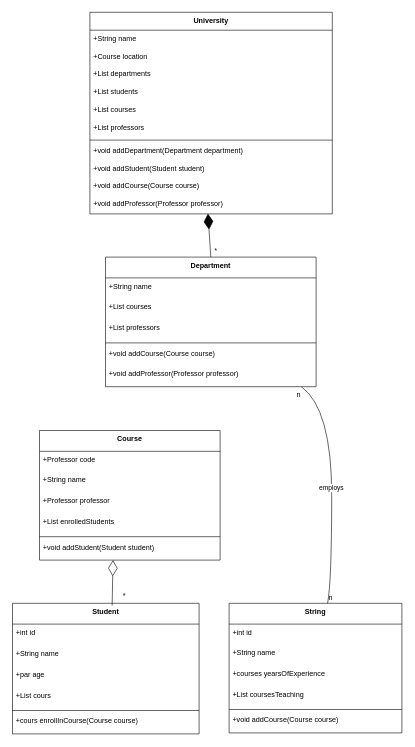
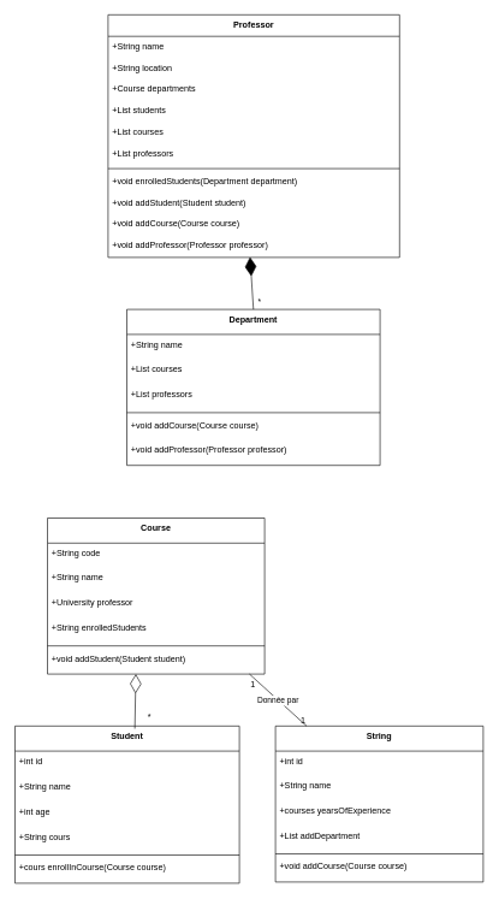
  <mxCell id="0" />
  <mxCell id="1" parent="0" />
- <mxCell id="2" value="University" style="swimlane;fontStyle=1;align=center;verticalAlign=top;childLayout=stackLayout;horizontal=1;startSize=29.818;horizontalStack=0;resizeParent=1;resizeParentMax=0;resizeLast=0;collapsible=0;marginBottom=0;" parent="1" vertex="1"><mxGeometry x="149" y="20" width="404" height="336" as="geometry" /></mxCell>
+ <mxCell id="2" value="Professor" style="swimlane;fontStyle=1;align=center;verticalAlign=top;childLayout=stackLayout;horizontal=1;startSize=29.818;horizontalStack=0;resizeParent=1;resizeParentMax=0;resizeLast=0;collapsible=0;marginBottom=0;" parent="1" vertex="1"><mxGeometry x="149" y="20" width="404" height="336" as="geometry" /></mxCell>
  <mxCell id="3" value="+String name" style="text;strokeColor=none;fillColor=none;align=left;verticalAlign=top;spacingLeft=4;spacingRight=4;overflow=hidden;rotatable=0;points=[[0,0.5],[1,0.5]];portConstraint=eastwest;" parent="2" vertex="1"><mxGeometry y="30" width="404" height="30" as="geometry" /></mxCell>
- <mxCell id="4" value="+Course location" style="text;strokeColor=none;fillColor=none;align=left;verticalAlign=top;spacingLeft=4;spacingRight=4;overflow=hidden;rotatable=0;points=[[0,0.5],[1,0.5]];portConstraint=eastwest;" parent="2" vertex="1"><mxGeometry y="60" width="404" height="30" as="geometry" /></mxCell>
- <mxCell id="5" value="+List departments" style="text;strokeColor=none;fillColor=none;align=left;verticalAlign=top;spacingLeft=4;spacingRight=4;overflow=hidden;rotatable=0;points=[[0,0.5],[1,0.5]];portConstraint=eastwest;" parent="2" vertex="1"><mxGeometry y="89" width="404" height="30" as="geometry" /></mxCell>
+ <mxCell id="4" value="+String location" style="text;strokeColor=none;fillColor=none;align=left;verticalAlign=top;spacingLeft=4;spacingRight=4;overflow=hidden;rotatable=0;points=[[0,0.5],[1,0.5]];portConstraint=eastwest;" parent="2" vertex="1"><mxGeometry y="60" width="404" height="30" as="geometry" /></mxCell>
+ <mxCell id="5" value="+Course departments" style="text;strokeColor=none;fillColor=none;align=left;verticalAlign=top;spacingLeft=4;spacingRight=4;overflow=hidden;rotatable=0;points=[[0,0.5],[1,0.5]];portConstraint=eastwest;" parent="2" vertex="1"><mxGeometry y="89" width="404" height="30" as="geometry" /></mxCell>
  <mxCell id="6" value="+List students" style="text;strokeColor=none;fillColor=none;align=left;verticalAlign=top;spacingLeft=4;spacingRight=4;overflow=hidden;rotatable=0;points=[[0,0.5],[1,0.5]];portConstraint=eastwest;" parent="2" vertex="1"><mxGeometry y="119" width="404" height="30" as="geometry" /></mxCell>
  <mxCell id="7" value="+List courses" style="text;strokeColor=none;fillColor=none;align=left;verticalAlign=top;spacingLeft=4;spacingRight=4;overflow=hidden;rotatable=0;points=[[0,0.5],[1,0.5]];portConstraint=eastwest;" parent="2" vertex="1"><mxGeometry y="149" width="404" height="30" as="geometry" /></mxCell>
  <mxCell id="8" value="+List professors" style="text;strokeColor=none;fillColor=none;align=left;verticalAlign=top;spacingLeft=4;spacingRight=4;overflow=hidden;rotatable=0;points=[[0,0.5],[1,0.5]];portConstraint=eastwest;" parent="2" vertex="1"><mxGeometry y="179" width="404" height="30" as="geometry" /></mxCell>
  <mxCell id="9" style="line;strokeWidth=1;fillColor=none;align=left;verticalAlign=middle;spacingTop=-1;spacingLeft=3;spacingRight=3;rotatable=0;labelPosition=right;points=[];portConstraint=eastwest;strokeColor=inherit;" parent="2" vertex="1"><mxGeometry y="209" width="404" height="8" as="geometry" /></mxCell>
- <mxCell id="10" value="+void addDepartment(Department department)" style="text;strokeColor=none;fillColor=none;align=left;verticalAlign=top;spacingLeft=4;spacingRight=4;overflow=hidden;rotatable=0;points=[[0,0.5],[1,0.5]];portConstraint=eastwest;" parent="2" vertex="1"><mxGeometry y="217" width="404" height="30" as="geometry" /></mxCell>
+ <mxCell id="10" value="+void enrolledStudents(Department department)" style="text;strokeColor=none;fillColor=none;align=left;verticalAlign=top;spacingLeft=4;spacingRight=4;overflow=hidden;rotatable=0;points=[[0,0.5],[1,0.5]];portConstraint=eastwest;" parent="2" vertex="1"><mxGeometry y="217" width="404" height="30" as="geometry" /></mxCell>
  <mxCell id="11" value="+void addStudent(Student student)" style="text;strokeColor=none;fillColor=none;align=left;verticalAlign=top;spacingLeft=4;spacingRight=4;overflow=hidden;rotatable=0;points=[[0,0.5],[1,0.5]];portConstraint=eastwest;" parent="2" vertex="1"><mxGeometry y="247" width="404" height="30" as="geometry" /></mxCell>
  <mxCell id="12" value="+void addCourse(Course course)" style="text;strokeColor=none;fillColor=none;align=left;verticalAlign=top;spacingLeft=4;spacingRight=4;overflow=hidden;rotatable=0;points=[[0,0.5],[1,0.5]];portConstraint=eastwest;" parent="2" vertex="1"><mxGeometry y="276" width="404" height="30" as="geometry" /></mxCell>
  <mxCell id="13" value="+void addProfessor(Professor professor)" style="text;strokeColor=none;fillColor=none;align=left;verticalAlign=top;spacingLeft=4;spacingRight=4;overflow=hidden;rotatable=0;points=[[0,0.5],[1,0.5]];portConstraint=eastwest;" parent="2" vertex="1"><mxGeometry y="306" width="404" height="30" as="geometry" /></mxCell>
  <mxCell id="14" value="Department" style="swimlane;fontStyle=1;align=center;verticalAlign=top;childLayout=stackLayout;horizontal=1;startSize=34.667;horizontalStack=0;resizeParent=1;resizeParentMax=0;resizeLast=0;collapsible=0;marginBottom=0;" parent="1" vertex="1"><mxGeometry x="175" y="428" width="351" height="216" as="geometry" /></mxCell>
  <mxCell id="15" value="+String name" style="text;strokeColor=none;fillColor=none;align=left;verticalAlign=top;spacingLeft=4;spacingRight=4;overflow=hidden;rotatable=0;points=[[0,0.5],[1,0.5]];portConstraint=eastwest;" parent="14" vertex="1"><mxGeometry y="35" width="351" height="35" as="geometry" /></mxCell>
  <mxCell id="16" value="+List courses" style="text;strokeColor=none;fillColor=none;align=left;verticalAlign=top;spacingLeft=4;spacingRight=4;overflow=hidden;rotatable=0;points=[[0,0.5],[1,0.5]];portConstraint=eastwest;" parent="14" vertex="1"><mxGeometry y="69" width="351" height="35" as="geometry" /></mxCell>
  <mxCell id="17" value="+List professors" style="text;strokeColor=none;fillColor=none;align=left;verticalAlign=top;spacingLeft=4;spacingRight=4;overflow=hidden;rotatable=0;points=[[0,0.5],[1,0.5]];portConstraint=eastwest;" parent="14" vertex="1"><mxGeometry y="104" width="351" height="35" as="geometry" /></mxCell>
  <mxCell id="18" style="line;strokeWidth=1;fillColor=none;align=left;verticalAlign=middle;spacingTop=-1;spacingLeft=3;spacingRight=3;rotatable=0;labelPosition=right;points=[];portConstraint=eastwest;strokeColor=inherit;" parent="14" vertex="1"><mxGeometry y="139" width="351" height="8" as="geometry" /></mxCell>
  <mxCell id="19" value="+void addCourse(Course course)" style="text;strokeColor=none;fillColor=none;align=left;verticalAlign=top;spacingLeft=4;spacingRight=4;overflow=hidden;rotatable=0;points=[[0,0.5],[1,0.5]];portConstraint=eastwest;" parent="14" vertex="1"><mxGeometry y="147" width="351" height="35" as="geometry" /></mxCell>
  <mxCell id="20" value="+void addProfessor(Professor professor)" style="text;strokeColor=none;fillColor=none;align=left;verticalAlign=top;spacingLeft=4;spacingRight=4;overflow=hidden;rotatable=0;points=[[0,0.5],[1,0.5]];portConstraint=eastwest;" parent="14" vertex="1"><mxGeometry y="181" width="351" height="35" as="geometry" /></mxCell>
  <mxCell id="21" value="Student" style="swimlane;fontStyle=1;align=center;verticalAlign=top;childLayout=stackLayout;horizontal=1;startSize=34.667;horizontalStack=0;resizeParent=1;resizeParentMax=0;resizeLast=0;collapsible=0;marginBottom=0;" parent="1" vertex="1"><mxGeometry x="20" y="1005" width="311" height="217.667" as="geometry" /></mxCell>
  <mxCell id="22" value="+int id" style="text;strokeColor=none;fillColor=none;align=left;verticalAlign=top;spacingLeft=4;spacingRight=4;overflow=hidden;rotatable=0;points=[[0,0.5],[1,0.5]];portConstraint=eastwest;" parent="21" vertex="1"><mxGeometry y="34.667" width="311" height="35" as="geometry" /></mxCell>
  <mxCell id="23" value="+String name" style="text;strokeColor=none;fillColor=none;align=left;verticalAlign=top;spacingLeft=4;spacingRight=4;overflow=hidden;rotatable=0;points=[[0,0.5],[1,0.5]];portConstraint=eastwest;" parent="21" vertex="1"><mxGeometry y="69.667" width="311" height="35" as="geometry" /></mxCell>
- <mxCell id="24" value="+par age" style="text;strokeColor=none;fillColor=none;align=left;verticalAlign=top;spacingLeft=4;spacingRight=4;overflow=hidden;rotatable=0;points=[[0,0.5],[1,0.5]];portConstraint=eastwest;" parent="21" vertex="1"><mxGeometry y="104.667" width="311" height="35" as="geometry" /></mxCell>
- <mxCell id="25" value="+List cours" style="text;strokeColor=none;fillColor=none;align=left;verticalAlign=top;spacingLeft=4;spacingRight=4;overflow=hidden;rotatable=0;points=[[0,0.5],[1,0.5]];portConstraint=eastwest;" parent="21" vertex="1"><mxGeometry y="139.667" width="311" height="35" as="geometry" /></mxCell>
+ <mxCell id="24" value="+int age" style="text;strokeColor=none;fillColor=none;align=left;verticalAlign=top;spacingLeft=4;spacingRight=4;overflow=hidden;rotatable=0;points=[[0,0.5],[1,0.5]];portConstraint=eastwest;" parent="21" vertex="1"><mxGeometry y="104.667" width="311" height="35" as="geometry" /></mxCell>
+ <mxCell id="25" value="+String cours" style="text;strokeColor=none;fillColor=none;align=left;verticalAlign=top;spacingLeft=4;spacingRight=4;overflow=hidden;rotatable=0;points=[[0,0.5],[1,0.5]];portConstraint=eastwest;" parent="21" vertex="1"><mxGeometry y="139.667" width="311" height="35" as="geometry" /></mxCell>
  <mxCell id="26" style="line;strokeWidth=1;fillColor=none;align=left;verticalAlign=middle;spacingTop=-1;spacingLeft=3;spacingRight=3;rotatable=0;labelPosition=right;points=[];portConstraint=eastwest;strokeColor=inherit;" parent="21" vertex="1"><mxGeometry y="174.667" width="311" height="8" as="geometry" /></mxCell>
  <mxCell id="27" value="+cours enrollInCourse(Course course)" style="text;strokeColor=none;fillColor=none;align=left;verticalAlign=top;spacingLeft=4;spacingRight=4;overflow=hidden;rotatable=0;points=[[0,0.5],[1,0.5]];portConstraint=eastwest;" parent="21" vertex="1"><mxGeometry y="182.667" width="311" height="35" as="geometry" /></mxCell>
  <mxCell id="28" value="Course" style="swimlane;fontStyle=1;align=center;verticalAlign=top;childLayout=stackLayout;horizontal=1;startSize=34.667;horizontalStack=0;resizeParent=1;resizeParentMax=0;resizeLast=0;collapsible=0;marginBottom=0;" parent="1" vertex="1"><mxGeometry x="65" y="717" width="301" height="216" as="geometry" /></mxCell>
- <mxCell id="29" value="+Professor code" style="text;strokeColor=none;fillColor=none;align=left;verticalAlign=top;spacingLeft=4;spacingRight=4;overflow=hidden;rotatable=0;points=[[0,0.5],[1,0.5]];portConstraint=eastwest;" parent="28" vertex="1"><mxGeometry y="35" width="301" height="35" as="geometry" /></mxCell>
+ <mxCell id="29" value="+String code" style="text;strokeColor=none;fillColor=none;align=left;verticalAlign=top;spacingLeft=4;spacingRight=4;overflow=hidden;rotatable=0;points=[[0,0.5],[1,0.5]];portConstraint=eastwest;" parent="28" vertex="1"><mxGeometry y="35" width="301" height="35" as="geometry" /></mxCell>
  <mxCell id="30" value="+String name" style="text;strokeColor=none;fillColor=none;align=left;verticalAlign=top;spacingLeft=4;spacingRight=4;overflow=hidden;rotatable=0;points=[[0,0.5],[1,0.5]];portConstraint=eastwest;" parent="28" vertex="1"><mxGeometry y="69" width="301" height="35" as="geometry" /></mxCell>
- <mxCell id="31" value="+Professor professor" style="text;strokeColor=none;fillColor=none;align=left;verticalAlign=top;spacingLeft=4;spacingRight=4;overflow=hidden;rotatable=0;points=[[0,0.5],[1,0.5]];portConstraint=eastwest;" parent="28" vertex="1"><mxGeometry y="104" width="301" height="35" as="geometry" /></mxCell>
- <mxCell id="32" value="+List enrolledStudents" style="text;strokeColor=none;fillColor=none;align=left;verticalAlign=top;spacingLeft=4;spacingRight=4;overflow=hidden;rotatable=0;points=[[0,0.5],[1,0.5]];portConstraint=eastwest;" parent="28" vertex="1"><mxGeometry y="139" width="301" height="35" as="geometry" /></mxCell>
+ <mxCell id="31" value="+University professor" style="text;strokeColor=none;fillColor=none;align=left;verticalAlign=top;spacingLeft=4;spacingRight=4;overflow=hidden;rotatable=0;points=[[0,0.5],[1,0.5]];portConstraint=eastwest;" parent="28" vertex="1"><mxGeometry y="104" width="301" height="35" as="geometry" /></mxCell>
+ <mxCell id="32" value="+String enrolledStudents" style="text;strokeColor=none;fillColor=none;align=left;verticalAlign=top;spacingLeft=4;spacingRight=4;overflow=hidden;rotatable=0;points=[[0,0.5],[1,0.5]];portConstraint=eastwest;" parent="28" vertex="1"><mxGeometry y="139" width="301" height="35" as="geometry" /></mxCell>
  <mxCell id="33" style="line;strokeWidth=1;fillColor=none;align=left;verticalAlign=middle;spacingTop=-1;spacingLeft=3;spacingRight=3;rotatable=0;labelPosition=right;points=[];portConstraint=eastwest;strokeColor=inherit;" parent="28" vertex="1"><mxGeometry y="173" width="301" height="8" as="geometry" /></mxCell>
  <mxCell id="34" value="+void addStudent(Student student)" style="text;strokeColor=none;fillColor=none;align=left;verticalAlign=top;spacingLeft=4;spacingRight=4;overflow=hidden;rotatable=0;points=[[0,0.5],[1,0.5]];portConstraint=eastwest;" parent="28" vertex="1"><mxGeometry y="181" width="301" height="35" as="geometry" /></mxCell>
  <mxCell id="35" value="String" style="swimlane;fontStyle=1;align=center;verticalAlign=top;childLayout=stackLayout;horizontal=1;startSize=34.667;horizontalStack=0;resizeParent=1;resizeParentMax=0;resizeLast=0;collapsible=0;marginBottom=0;" parent="1" vertex="1"><mxGeometry x="381" y="1005" width="288" height="216" as="geometry" /></mxCell>
  <mxCell id="36" value="+int id" style="text;strokeColor=none;fillColor=none;align=left;verticalAlign=top;spacingLeft=4;spacingRight=4;overflow=hidden;rotatable=0;points=[[0,0.5],[1,0.5]];portConstraint=eastwest;" parent="35" vertex="1"><mxGeometry y="35" width="288" height="35" as="geometry" /></mxCell>
  <mxCell id="37" value="+String name" style="text;strokeColor=none;fillColor=none;align=left;verticalAlign=top;spacingLeft=4;spacingRight=4;overflow=hidden;rotatable=0;points=[[0,0.5],[1,0.5]];portConstraint=eastwest;" parent="35" vertex="1"><mxGeometry y="69" width="288" height="35" as="geometry" /></mxCell>
  <mxCell id="38" value="+courses yearsOfExperience" style="text;strokeColor=none;fillColor=none;align=left;verticalAlign=top;spacingLeft=4;spacingRight=4;overflow=hidden;rotatable=0;points=[[0,0.5],[1,0.5]];portConstraint=eastwest;" parent="35" vertex="1"><mxGeometry y="104" width="288" height="35" as="geometry" /></mxCell>
- <mxCell id="39" value="+List coursesTeaching" style="text;strokeColor=none;fillColor=none;align=left;verticalAlign=top;spacingLeft=4;spacingRight=4;overflow=hidden;rotatable=0;points=[[0,0.5],[1,0.5]];portConstraint=eastwest;" parent="35" vertex="1"><mxGeometry y="139" width="288" height="35" as="geometry" /></mxCell>
+ <mxCell id="39" value="+List addDepartment" style="text;strokeColor=none;fillColor=none;align=left;verticalAlign=top;spacingLeft=4;spacingRight=4;overflow=hidden;rotatable=0;points=[[0,0.5],[1,0.5]];portConstraint=eastwest;" parent="35" vertex="1"><mxGeometry y="139" width="288" height="35" as="geometry" /></mxCell>
  <mxCell id="40" style="line;strokeWidth=1;fillColor=none;align=left;verticalAlign=middle;spacingTop=-1;spacingLeft=3;spacingRight=3;rotatable=0;labelPosition=right;points=[];portConstraint=eastwest;strokeColor=inherit;" parent="35" vertex="1"><mxGeometry y="173" width="288" height="8" as="geometry" /></mxCell>
  <mxCell id="41" value="+void addCourse(Course course)" style="text;strokeColor=none;fillColor=none;align=left;verticalAlign=top;spacingLeft=4;spacingRight=4;overflow=hidden;rotatable=0;points=[[0,0.5],[1,0.5]];portConstraint=eastwest;" parent="35" vertex="1"><mxGeometry y="181" width="288" height="35" as="geometry" /></mxCell>
- <mxCell id="42" value="employs" style="curved=1;startArrow=none;endArrow=none;exitX=0.93;exitY=1;entryX=0.57;entryY=0;" parent="1" source="14" target="35" edge="1"><mxGeometry relative="1" as="geometry"><Array as="points"><mxPoint x="552" y="681" /><mxPoint x="552" y="969" /></Array></mxGeometry></mxCell>
- <mxCell id="43" value="n" style="edgeLabel;resizable=0;labelBackgroundColor=none;fontSize=12;align=right;verticalAlign=top;" parent="42" vertex="1"><mxGeometry x="-1" relative="1" as="geometry" /></mxCell>
- <mxCell id="44" value="n" style="edgeLabel;resizable=0;labelBackgroundColor=none;fontSize=12;align=left;verticalAlign=bottom;" parent="42" vertex="1"><mxGeometry x="1" relative="1" as="geometry" /></mxCell>
+ <mxCell id="45" value="Donnée par" style="curved=1;startArrow=none;endArrow=none;exitX=0.93;exitY=1;entryX=0.15;entryY=0;" parent="1" source="28" target="35" edge="1"><mxGeometry relative="1" as="geometry"><Array as="points" /></mxGeometry></mxCell>
+ <mxCell id="46" value="1" style="edgeLabel;resizable=0;labelBackgroundColor=none;fontSize=12;align=left;verticalAlign=top;" parent="45" vertex="1"><mxGeometry x="-1" relative="1" as="geometry" /></mxCell>
+ <mxCell id="47" value="1" style="edgeLabel;resizable=0;labelBackgroundColor=none;fontSize=12;align=right;verticalAlign=bottom;" parent="45" vertex="1"><mxGeometry x="1" relative="1" as="geometry" /></mxCell>
  <mxCell id="48" value="" style="endArrow=diamondThin;endFill=0;endSize=24;html=1;rounded=0;entryX=0.407;entryY=1;entryDx=0;entryDy=0;entryPerimeter=0;exitX=0.534;exitY=0.017;exitDx=0;exitDy=0;exitPerimeter=0;" edge="1" parent="1" source="21" target="34"><mxGeometry width="160" relative="1" as="geometry"><mxPoint x="188" y="996" as="sourcePoint" /><mxPoint x="261" y="1252" as="targetPoint" /></mxGeometry></mxCell>
  <mxCell id="49" value="*" style="text;html=1;align=center;verticalAlign=middle;resizable=0;points=[];autosize=1;strokeColor=none;fillColor=none;" vertex="1" parent="1"><mxGeometry x="194" y="979" width="23" height="26" as="geometry" /></mxCell>
  <mxCell id="50" value="" style="endArrow=diamondThin;endFill=1;endSize=24;html=1;rounded=0;exitX=0.5;exitY=0;exitDx=0;exitDy=0;entryX=0.487;entryY=0.98;entryDx=0;entryDy=0;entryPerimeter=0;" edge="1" parent="1" source="14" target="13"><mxGeometry width="160" relative="1" as="geometry"><mxPoint x="291" y="352" as="sourcePoint" /><mxPoint x="451" y="352" as="targetPoint" /><Array as="points" /></mxGeometry></mxCell>
  <mxCell id="51" value="*" style="edgeLabel;html=1;align=center;verticalAlign=middle;resizable=0;points=[];" vertex="1" connectable="0" parent="50"><mxGeometry x="-0.622" y="-4" relative="1" as="geometry"><mxPoint x="5" y="3" as="offset" /></mxGeometry></mxCell>
